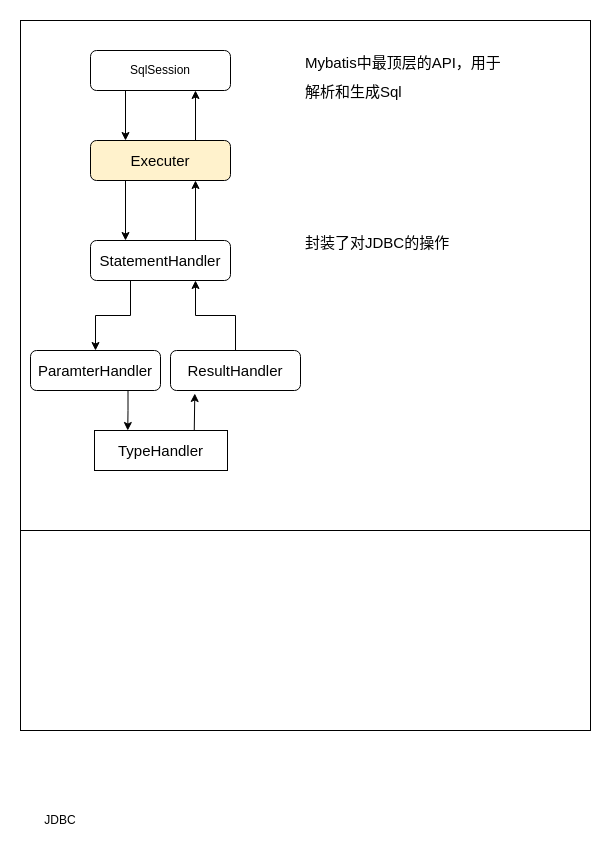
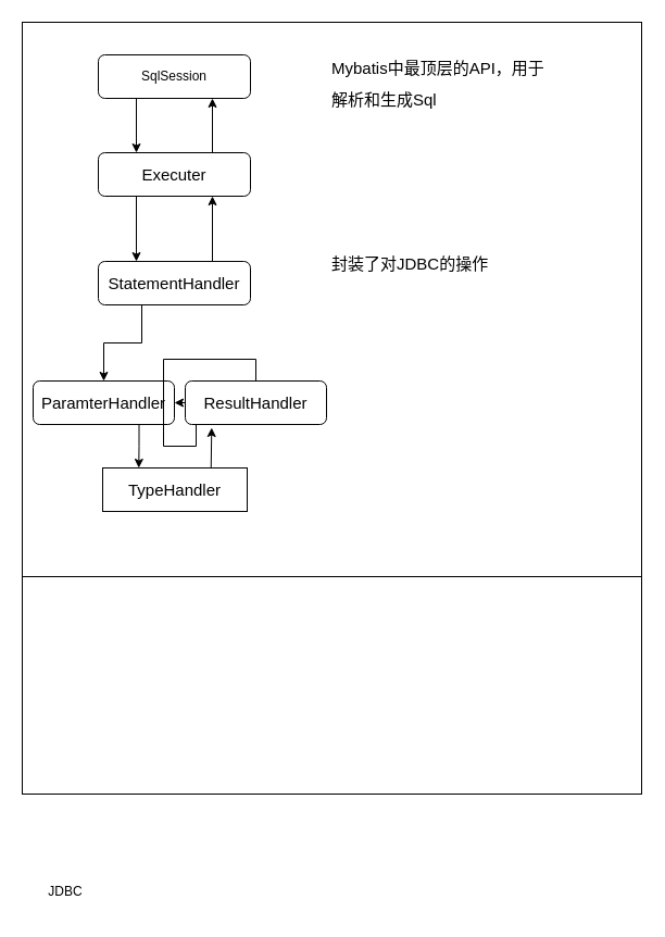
  <mxCell id="0" />
  <mxCell id="1" parent="0" />
  <mxCell id="2" value="" style="rounded=0;whiteSpace=wrap;html=1;" vertex="1" parent="1"><mxGeometry x="20" y="20" width="570" height="510" as="geometry" /></mxCell>
  <mxCell id="3" value="" style="rounded=0;whiteSpace=wrap;html=1;" vertex="1" parent="1"><mxGeometry x="20" y="530" width="570" height="200" as="geometry" /></mxCell>
  <mxCell id="4" value="JDBC" style="text;html=1;strokeColor=none;fillColor=none;align=center;verticalAlign=middle;whiteSpace=wrap;rounded=0;" vertex="1" parent="1"><mxGeometry x="20" y="800" width="80" height="40" as="geometry" /></mxCell>
  <mxCell id="5" style="edgeStyle=orthogonalEdgeStyle;rounded=0;orthogonalLoop=1;jettySize=auto;html=1;exitX=0.25;exitY=1;exitDx=0;exitDy=0;entryX=0.25;entryY=0;entryDx=0;entryDy=0;fontSize=15;" edge="1" parent="1" source="6" target="10"><mxGeometry relative="1" as="geometry" /></mxCell>
  <mxCell id="6" value="SqlSession" style="rounded=1;whiteSpace=wrap;html=1;" vertex="1" parent="1"><mxGeometry x="90" y="50" width="140" height="40" as="geometry" /></mxCell>
  <mxCell id="7" value="&lt;h1&gt;&lt;span style=&quot;font-weight: normal;&quot;&gt;&lt;font style=&quot;font-size: 15px;&quot;&gt;Mybatis中最顶层的API，用于解析和生成Sql&lt;/font&gt;&lt;/span&gt;&lt;/h1&gt;" style="text;html=1;strokeColor=none;fillColor=none;spacing=5;spacingTop=-20;whiteSpace=wrap;overflow=hidden;rounded=0;" vertex="1" parent="1"><mxGeometry x="300" y="40" width="210" height="60" as="geometry" /></mxCell>
  <mxCell id="8" style="edgeStyle=orthogonalEdgeStyle;rounded=0;orthogonalLoop=1;jettySize=auto;html=1;exitX=0.75;exitY=0;exitDx=0;exitDy=0;entryX=0.75;entryY=1;entryDx=0;entryDy=0;fontSize=15;" edge="1" parent="1" source="10" target="6"><mxGeometry relative="1" as="geometry" /></mxCell>
  <mxCell id="9" style="edgeStyle=orthogonalEdgeStyle;rounded=0;orthogonalLoop=1;jettySize=auto;html=1;exitX=0.25;exitY=1;exitDx=0;exitDy=0;entryX=0.25;entryY=0;entryDx=0;entryDy=0;fontSize=15;" edge="1" parent="1" source="10" target="13"><mxGeometry relative="1" as="geometry" /></mxCell>
- <mxCell id="10" value="Executer" style="rounded=1;whiteSpace=wrap;html=1;fontSize=15;fillColor=#fff2cc;" vertex="1" parent="1"><mxGeometry x="90" y="140" width="140" height="40" as="geometry" /></mxCell>
+ <mxCell id="10" value="Executer" style="rounded=1;whiteSpace=wrap;html=1;fontSize=15;" vertex="1" parent="1"><mxGeometry x="90" y="140" width="140" height="40" as="geometry" /></mxCell>
  <mxCell id="11" style="edgeStyle=orthogonalEdgeStyle;rounded=0;orthogonalLoop=1;jettySize=auto;html=1;exitX=0.5;exitY=1;exitDx=0;exitDy=0;entryX=0.5;entryY=0;entryDx=0;entryDy=0;fontSize=15;" edge="1" parent="1" source="13" target="16"><mxGeometry relative="1" as="geometry"><Array as="points"><mxPoint x="130" y="280" /><mxPoint x="130" y="315" /><mxPoint x="95" y="315" /></Array></mxGeometry></mxCell>
  <mxCell id="12" style="edgeStyle=orthogonalEdgeStyle;rounded=0;orthogonalLoop=1;jettySize=auto;html=1;exitX=0.75;exitY=0;exitDx=0;exitDy=0;entryX=0.75;entryY=1;entryDx=0;entryDy=0;fontSize=15;" edge="1" parent="1" source="13" target="10"><mxGeometry relative="1" as="geometry" /></mxCell>
  <mxCell id="13" value="StatementHandler" style="rounded=1;whiteSpace=wrap;html=1;fontSize=15;" vertex="1" parent="1"><mxGeometry x="90" y="240" width="140" height="40" as="geometry" /></mxCell>
  <mxCell id="14" value="&lt;h1&gt;&lt;span style=&quot;font-size: 15px; font-weight: 400;&quot;&gt;封装了对JDBC的操作&lt;/span&gt;&lt;/h1&gt;" style="text;html=1;strokeColor=none;fillColor=none;spacing=5;spacingTop=-20;whiteSpace=wrap;overflow=hidden;rounded=0;" vertex="1" parent="1"><mxGeometry x="300" y="220" width="210" height="60" as="geometry" /></mxCell>
  <mxCell id="15" style="edgeStyle=orthogonalEdgeStyle;rounded=0;orthogonalLoop=1;jettySize=auto;html=1;exitX=0.75;exitY=1;exitDx=0;exitDy=0;entryX=0.25;entryY=0;entryDx=0;entryDy=0;fontSize=15;" edge="1" parent="1" source="16" target="20"><mxGeometry relative="1" as="geometry" /></mxCell>
  <mxCell id="16" value="ParamterHandler" style="rounded=1;whiteSpace=wrap;html=1;fontSize=15;" vertex="1" parent="1"><mxGeometry x="30" y="350" width="130" height="40" as="geometry" /></mxCell>
- <mxCell id="17" style="edgeStyle=orthogonalEdgeStyle;rounded=0;orthogonalLoop=1;jettySize=auto;html=1;exitX=0.5;exitY=0;exitDx=0;exitDy=0;entryX=0.75;entryY=1;entryDx=0;entryDy=0;fontSize=15;" edge="1" parent="1" source="18" target="13"><mxGeometry relative="1" as="geometry" /></mxCell>
+ <mxCell id="17" style="edgeStyle=orthogonalEdgeStyle;rounded=0;orthogonalLoop=1;jettySize=auto;html=1;exitX=0.5;exitY=0;exitDx=0;exitDy=0;fontSize=15;" edge="1" parent="1" source="18" target="16"><mxGeometry relative="1" as="geometry" /></mxCell>
  <mxCell id="18" value="ResultHandler" style="rounded=1;whiteSpace=wrap;html=1;fontSize=15;" vertex="1" parent="1"><mxGeometry x="170" y="350" width="130" height="40" as="geometry" /></mxCell>
  <mxCell id="19" style="edgeStyle=orthogonalEdgeStyle;rounded=0;orthogonalLoop=1;jettySize=auto;html=1;exitX=0.75;exitY=0;exitDx=0;exitDy=0;entryX=0.187;entryY=1.075;entryDx=0;entryDy=0;entryPerimeter=0;fontSize=15;" edge="1" parent="1" source="20" target="18"><mxGeometry relative="1" as="geometry" /></mxCell>
  <mxCell id="20" value="TypeHandler" style="whiteSpace=wrap;html=1;fontSize=15;rounded=0;" vertex="1" parent="1"><mxGeometry x="94" y="430" width="133" height="40" as="geometry" /></mxCell>
